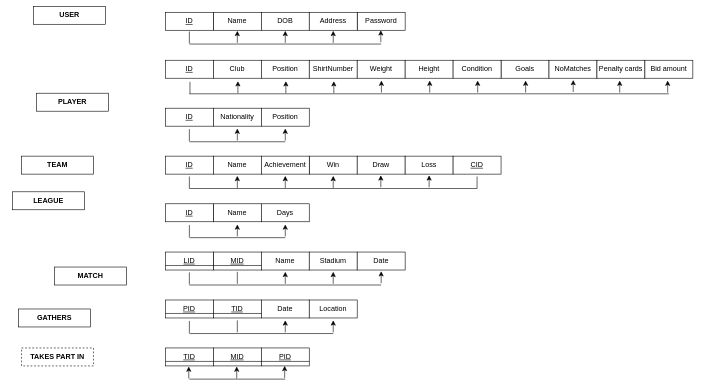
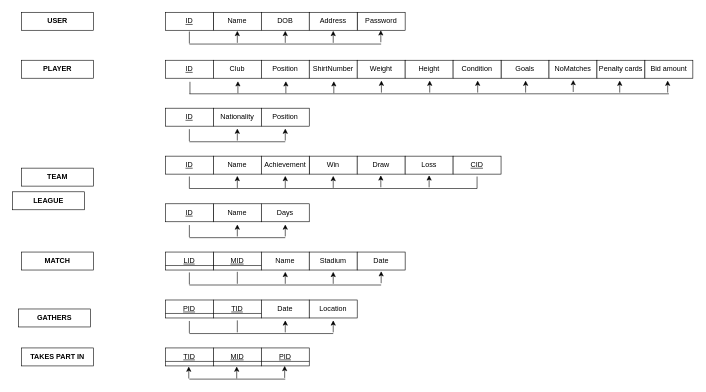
  <mxCell id="0" />
  <mxCell id="1" parent="0" />
  <mxCell id="2" value="ID" style="rounded=0;whiteSpace=wrap;html=1;fontStyle=4" parent="1" vertex="1"><mxGeometry x="275" y="100" width="80" height="30" as="geometry" /></mxCell>
  <mxCell id="3" value="Club" style="rounded=0;whiteSpace=wrap;html=1;" parent="1" vertex="1"><mxGeometry x="355" y="100" width="80" height="30" as="geometry" /></mxCell>
- <mxCell id="4" value="&lt;b&gt;PLAYER&lt;/b&gt;" style="rounded=0;whiteSpace=wrap;html=1;" parent="1" vertex="1"><mxGeometry x="60" y="155" width="120" height="30" as="geometry" /></mxCell>
+ <mxCell id="4" value="&lt;b&gt;PLAYER&lt;/b&gt;" style="rounded=0;whiteSpace=wrap;html=1;" parent="1" vertex="1"><mxGeometry x="35" y="100" width="120" height="30" as="geometry" /></mxCell>
  <mxCell id="5" value="ID" style="rounded=0;whiteSpace=wrap;html=1;fontStyle=4" parent="1" vertex="1"><mxGeometry x="275" y="260" width="80" height="30" as="geometry" /></mxCell>
  <mxCell id="6" value="Name" style="rounded=0;whiteSpace=wrap;html=1;fontStyle=0" parent="1" vertex="1"><mxGeometry x="355" y="260" width="80" height="30" as="geometry" /></mxCell>
  <mxCell id="7" value="MID" style="rounded=0;whiteSpace=wrap;html=1;fontStyle=4" parent="1" vertex="1"><mxGeometry x="355" y="420" width="80" height="30" as="geometry" /></mxCell>
- <mxCell id="8" value="TEAM" style="rounded=0;whiteSpace=wrap;html=1;fontStyle=1" parent="1" vertex="1"><mxGeometry x="35" y="260" width="120" height="30" as="geometry" /></mxCell>
- <mxCell id="9" value="MATCH" style="rounded=0;whiteSpace=wrap;html=1;fontStyle=1" parent="1" vertex="1"><mxGeometry x="90" y="445" width="120" height="30" as="geometry" /></mxCell>
+ <mxCell id="8" value="TEAM" style="rounded=0;whiteSpace=wrap;html=1;fontStyle=1" parent="1" vertex="1"><mxGeometry x="35" y="280" width="120" height="30" as="geometry" /></mxCell>
+ <mxCell id="9" value="MATCH" style="rounded=0;whiteSpace=wrap;html=1;fontStyle=1" parent="1" vertex="1"><mxGeometry x="35" y="420" width="120" height="30" as="geometry" /></mxCell>
  <mxCell id="10" value="Position" style="rounded=0;whiteSpace=wrap;html=1;" parent="1" vertex="1"><mxGeometry x="435" y="100" width="80" height="30" as="geometry" /></mxCell>
  <mxCell id="11" value="&lt;span&gt;ShirtNumber&lt;/span&gt;" style="rounded=0;whiteSpace=wrap;html=1;" parent="1" vertex="1"><mxGeometry x="515" y="100" width="80" height="30" as="geometry" /></mxCell>
  <mxCell id="12" value="Password" style="rounded=0;whiteSpace=wrap;html=1;" parent="1" vertex="1"><mxGeometry x="595" y="20" width="80" height="30" as="geometry" /></mxCell>
- <mxCell id="13" value="USER" style="rounded=0;whiteSpace=wrap;html=1;fontStyle=1" parent="1" vertex="1"><mxGeometry x="55" y="10" width="120" height="30" as="geometry" /></mxCell>
+ <mxCell id="13" value="USER" style="rounded=0;whiteSpace=wrap;html=1;fontStyle=1" parent="1" vertex="1"><mxGeometry x="35" y="20" width="120" height="30" as="geometry" /></mxCell>
  <mxCell id="14" value="Name" style="rounded=0;whiteSpace=wrap;html=1;fontStyle=0" parent="1" vertex="1"><mxGeometry x="355" y="20" width="80" height="30" as="geometry" /></mxCell>
  <mxCell id="15" value="&lt;span&gt;ID&lt;/span&gt;" style="rounded=0;whiteSpace=wrap;html=1;fontStyle=4" parent="1" vertex="1"><mxGeometry x="275" y="20" width="80" height="30" as="geometry" /></mxCell>
  <mxCell id="16" value="DOB" style="rounded=0;whiteSpace=wrap;html=1;" parent="1" vertex="1"><mxGeometry x="435" y="20" width="80" height="30" as="geometry" /></mxCell>
  <mxCell id="17" value="Address" style="rounded=0;whiteSpace=wrap;html=1;" parent="1" vertex="1"><mxGeometry x="515" y="20" width="80" height="30" as="geometry" /></mxCell>
  <mxCell id="18" value="ID" style="rounded=0;whiteSpace=wrap;html=1;fontStyle=4" parent="1" vertex="1"><mxGeometry x="275" y="180" width="80" height="30" as="geometry" /></mxCell>
  <mxCell id="19" value="Nationality" style="rounded=0;whiteSpace=wrap;html=1;" parent="1" vertex="1"><mxGeometry x="355" y="180" width="80" height="30" as="geometry" /></mxCell>
  <mxCell id="20" value="Position" style="rounded=0;whiteSpace=wrap;html=1;" parent="1" vertex="1"><mxGeometry x="435" y="180" width="80" height="30" as="geometry" /></mxCell>
  <mxCell id="21" value="Win" style="rounded=0;whiteSpace=wrap;html=1;" parent="1" vertex="1"><mxGeometry x="515" y="260" width="80" height="30" as="geometry" /></mxCell>
  <mxCell id="22" value="Draw" style="rounded=0;whiteSpace=wrap;html=1;" parent="1" vertex="1"><mxGeometry x="595" y="260" width="80" height="30" as="geometry" /></mxCell>
  <mxCell id="23" value="Achievement" style="rounded=0;whiteSpace=wrap;html=1;" parent="1" vertex="1"><mxGeometry x="435" y="260" width="80" height="30" as="geometry" /></mxCell>
  <mxCell id="24" value="Loss" style="rounded=0;whiteSpace=wrap;html=1;" parent="1" vertex="1"><mxGeometry x="675" y="260" width="80" height="30" as="geometry" /></mxCell>
  <mxCell id="25" value="Name" style="rounded=0;whiteSpace=wrap;html=1;" parent="1" vertex="1"><mxGeometry x="355" y="339.5" width="80" height="30" as="geometry" /></mxCell>
  <mxCell id="26" value="Days" style="rounded=0;whiteSpace=wrap;html=1;" parent="1" vertex="1"><mxGeometry x="435" y="339.5" width="80" height="30" as="geometry" /></mxCell>
  <mxCell id="27" value="LEAGUE" style="rounded=0;whiteSpace=wrap;html=1;fontStyle=1" parent="1" vertex="1"><mxGeometry x="20" y="319.5" width="120" height="30" as="geometry" /></mxCell>
  <mxCell id="28" value="ID" style="rounded=0;whiteSpace=wrap;html=1;fontStyle=4" parent="1" vertex="1"><mxGeometry x="275" y="339.5" width="80" height="30" as="geometry" /></mxCell>
  <mxCell id="29" value="Name" style="rounded=0;whiteSpace=wrap;html=1;" parent="1" vertex="1"><mxGeometry x="435" y="420" width="80" height="30" as="geometry" /></mxCell>
  <mxCell id="30" value="Stadium" style="rounded=0;whiteSpace=wrap;html=1;" parent="1" vertex="1"><mxGeometry x="515" y="420" width="80" height="30" as="geometry" /></mxCell>
  <mxCell id="31" value="Date" style="rounded=0;whiteSpace=wrap;html=1;" parent="1" vertex="1"><mxGeometry x="595" y="420" width="80" height="30" as="geometry" /></mxCell>
  <mxCell id="32" value="Weight" style="rounded=0;whiteSpace=wrap;html=1;" parent="1" vertex="1"><mxGeometry x="595" y="100" width="80" height="30" as="geometry" /></mxCell>
  <mxCell id="33" value="Height" style="rounded=0;whiteSpace=wrap;html=1;" parent="1" vertex="1"><mxGeometry x="675" y="100" width="80" height="30" as="geometry" /></mxCell>
  <mxCell id="34" value="Goals" style="rounded=0;whiteSpace=wrap;html=1;" parent="1" vertex="1"><mxGeometry x="835" y="100" width="80" height="30" as="geometry" /></mxCell>
  <mxCell id="35" value="NoMatches" style="rounded=0;whiteSpace=wrap;html=1;" parent="1" vertex="1"><mxGeometry x="915" y="100" width="80" height="30" as="geometry" /></mxCell>
  <mxCell id="36" value="Condition" style="rounded=0;whiteSpace=wrap;html=1;" parent="1" vertex="1"><mxGeometry x="755" y="100" width="80" height="30" as="geometry" /></mxCell>
  <mxCell id="37" value="Penalty cards" style="rounded=0;whiteSpace=wrap;html=1;" parent="1" vertex="1"><mxGeometry x="995" y="100" width="80" height="30" as="geometry" /></mxCell>
  <mxCell id="38" value="Bid amount" style="rounded=0;whiteSpace=wrap;html=1;" parent="1" vertex="1"><mxGeometry x="1075" y="100" width="80" height="30" as="geometry" /></mxCell>
  <mxCell id="39" value="PID" style="rounded=0;whiteSpace=wrap;html=1;fontStyle=4" parent="1" vertex="1"><mxGeometry x="275" y="500" width="80" height="30" as="geometry" /></mxCell>
  <mxCell id="40" value="GATHERS" style="rounded=0;whiteSpace=wrap;html=1;fontStyle=1" parent="1" vertex="1"><mxGeometry x="30" y="515" width="120" height="30" as="geometry" /></mxCell>
  <mxCell id="41" value="&lt;u&gt;TID&lt;/u&gt;" style="rounded=0;whiteSpace=wrap;html=1;" parent="1" vertex="1"><mxGeometry x="355" y="500" width="80" height="30" as="geometry" /></mxCell>
  <mxCell id="42" value="Date" style="rounded=0;whiteSpace=wrap;html=1;" parent="1" vertex="1"><mxGeometry x="435" y="500" width="80" height="30" as="geometry" /></mxCell>
  <mxCell id="43" value="Location" style="rounded=0;whiteSpace=wrap;html=1;" parent="1" vertex="1"><mxGeometry x="515" y="500" width="80" height="30" as="geometry" /></mxCell>
  <mxCell id="44" value="" style="endArrow=none;html=1;exitX=0;exitY=0.75;exitDx=0;exitDy=0;entryX=1;entryY=0.75;entryDx=0;entryDy=0;" parent="1" source="39" target="41" edge="1"><mxGeometry width="50" height="50" relative="1" as="geometry"><mxPoint x="995" y="360" as="sourcePoint" /><mxPoint x="1045" y="310" as="targetPoint" /></mxGeometry></mxCell>
  <mxCell id="45" value="CID" style="rounded=0;whiteSpace=wrap;html=1;fontStyle=4" parent="1" vertex="1"><mxGeometry x="755" y="260" width="80" height="30" as="geometry" /></mxCell>
  <mxCell id="46" value="LID" style="rounded=0;whiteSpace=wrap;html=1;fontStyle=4" parent="1" vertex="1"><mxGeometry x="275" y="420" width="80" height="30" as="geometry" /></mxCell>
  <mxCell id="47" value="" style="endArrow=none;html=1;exitX=0;exitY=0.75;exitDx=0;exitDy=0;entryX=0;entryY=0.75;entryDx=0;entryDy=0;" parent="1" source="46" target="29" edge="1"><mxGeometry width="50" height="50" relative="1" as="geometry"><mxPoint x="285" y="532.5" as="sourcePoint" /><mxPoint x="445" y="532.5" as="targetPoint" /></mxGeometry></mxCell>
  <mxCell id="48" value="TID" style="rounded=0;whiteSpace=wrap;html=1;fontStyle=4" parent="1" vertex="1"><mxGeometry x="275" y="580" width="80" height="30" as="geometry" /></mxCell>
- <mxCell id="49" value="TAKES PART IN" style="rounded=0;whiteSpace=wrap;html=1;fontStyle=1;dashed=1;" parent="1" vertex="1"><mxGeometry x="35" y="580" width="120" height="30" as="geometry" /></mxCell>
+ <mxCell id="49" value="TAKES PART IN" style="rounded=0;whiteSpace=wrap;html=1;fontStyle=1" parent="1" vertex="1"><mxGeometry x="35" y="580" width="120" height="30" as="geometry" /></mxCell>
  <mxCell id="50" value="&lt;u&gt;MID&lt;/u&gt;" style="rounded=0;whiteSpace=wrap;html=1;" parent="1" vertex="1"><mxGeometry x="355" y="580" width="80" height="30" as="geometry" /></mxCell>
  <mxCell id="51" value="PID" style="rounded=0;whiteSpace=wrap;html=1;fontStyle=4" parent="1" vertex="1"><mxGeometry x="435" y="580" width="80" height="30" as="geometry" /></mxCell>
  <mxCell id="52" value="" style="endArrow=none;html=1;exitX=0;exitY=0.75;exitDx=0;exitDy=0;entryX=1;entryY=0.75;entryDx=0;entryDy=0;" parent="1" edge="1"><mxGeometry width="50" height="50" relative="1" as="geometry"><mxPoint x="275" y="602.5" as="sourcePoint" /><mxPoint x="515" y="602.5" as="targetPoint" /></mxGeometry></mxCell>
  <mxCell id="53" value="" style="endArrow=none;html=1;" parent="1" edge="1"><mxGeometry width="50" height="50" relative="1" as="geometry"><mxPoint x="315" y="73" as="sourcePoint" /><mxPoint x="635" y="73" as="targetPoint" /></mxGeometry></mxCell>
  <mxCell id="54" value="" style="endArrow=none;html=1;" parent="1" edge="1"><mxGeometry width="50" height="50" relative="1" as="geometry"><mxPoint x="315" y="156" as="sourcePoint" /><mxPoint x="1115" y="156" as="targetPoint" /></mxGeometry></mxCell>
  <mxCell id="55" value="" style="endArrow=none;html=1;" parent="1" edge="1"><mxGeometry width="50" height="50" relative="1" as="geometry"><mxPoint x="315" y="236" as="sourcePoint" /><mxPoint x="475" y="236" as="targetPoint" /></mxGeometry></mxCell>
  <mxCell id="56" value="" style="endArrow=none;html=1;" parent="1" edge="1"><mxGeometry width="50" height="50" relative="1" as="geometry"><mxPoint x="315" y="314" as="sourcePoint" /><mxPoint x="795" y="314" as="targetPoint" /></mxGeometry></mxCell>
  <mxCell id="57" value="" style="endArrow=none;html=1;" parent="1" edge="1"><mxGeometry width="50" height="50" relative="1" as="geometry"><mxPoint x="315" y="396" as="sourcePoint" /><mxPoint x="475" y="396" as="targetPoint" /></mxGeometry></mxCell>
  <mxCell id="58" value="" style="endArrow=none;html=1;" parent="1" edge="1"><mxGeometry width="50" height="50" relative="1" as="geometry"><mxPoint x="315" y="475" as="sourcePoint" /><mxPoint x="635" y="475" as="targetPoint" /></mxGeometry></mxCell>
  <mxCell id="59" value="" style="endArrow=none;html=1;" parent="1" edge="1"><mxGeometry width="50" height="50" relative="1" as="geometry"><mxPoint x="315" y="556" as="sourcePoint" /><mxPoint x="555" y="556" as="targetPoint" /></mxGeometry></mxCell>
  <mxCell id="60" value="" style="endArrow=none;html=1;" parent="1" edge="1"><mxGeometry width="50" height="50" relative="1" as="geometry"><mxPoint x="315" y="632" as="sourcePoint" /><mxPoint x="475" y="632" as="targetPoint" /></mxGeometry></mxCell>
  <mxCell id="61" value="" style="endArrow=none;html=1;entryX=0.5;entryY=1;entryDx=0;entryDy=0;" parent="1" edge="1"><mxGeometry width="50" height="50" relative="1" as="geometry"><mxPoint x="315" y="72" as="sourcePoint" /><mxPoint x="315" y="52" as="targetPoint" /></mxGeometry></mxCell>
  <mxCell id="62" value="" style="endArrow=classic;html=1;entryX=0.5;entryY=1;entryDx=0;entryDy=0;" parent="1" edge="1"><mxGeometry width="50" height="50" relative="1" as="geometry"><mxPoint x="395" y="71" as="sourcePoint" /><mxPoint x="395" y="51" as="targetPoint" /></mxGeometry></mxCell>
  <mxCell id="63" value="" style="endArrow=classic;html=1;entryX=0.5;entryY=1;entryDx=0;entryDy=0;" parent="1" edge="1"><mxGeometry width="50" height="50" relative="1" as="geometry"><mxPoint x="475" y="71" as="sourcePoint" /><mxPoint x="475" y="51" as="targetPoint" /></mxGeometry></mxCell>
  <mxCell id="64" value="" style="endArrow=classic;html=1;entryX=0.5;entryY=1;entryDx=0;entryDy=0;" parent="1" edge="1"><mxGeometry width="50" height="50" relative="1" as="geometry"><mxPoint x="555" y="71" as="sourcePoint" /><mxPoint x="555" y="51" as="targetPoint" /></mxGeometry></mxCell>
  <mxCell id="65" value="" style="endArrow=classic;html=1;entryX=0.5;entryY=1;entryDx=0;entryDy=0;" parent="1" edge="1"><mxGeometry width="50" height="50" relative="1" as="geometry"><mxPoint x="634.41" y="70" as="sourcePoint" /><mxPoint x="634.41" y="50" as="targetPoint" /></mxGeometry></mxCell>
  <mxCell id="66" value="" style="endArrow=none;html=1;entryX=0.5;entryY=1;entryDx=0;entryDy=0;" parent="1" edge="1"><mxGeometry width="50" height="50" relative="1" as="geometry"><mxPoint x="316" y="156" as="sourcePoint" /><mxPoint x="316" y="136" as="targetPoint" /></mxGeometry></mxCell>
  <mxCell id="67" value="" style="endArrow=classic;html=1;entryX=0.5;entryY=1;entryDx=0;entryDy=0;" parent="1" edge="1"><mxGeometry width="50" height="50" relative="1" as="geometry"><mxPoint x="396" y="155" as="sourcePoint" /><mxPoint x="396" y="135" as="targetPoint" /></mxGeometry></mxCell>
  <mxCell id="68" value="" style="endArrow=classic;html=1;entryX=0.5;entryY=1;entryDx=0;entryDy=0;" parent="1" edge="1"><mxGeometry width="50" height="50" relative="1" as="geometry"><mxPoint x="476" y="155" as="sourcePoint" /><mxPoint x="476" y="135" as="targetPoint" /></mxGeometry></mxCell>
  <mxCell id="69" value="" style="endArrow=classic;html=1;entryX=0.5;entryY=1;entryDx=0;entryDy=0;" parent="1" edge="1"><mxGeometry width="50" height="50" relative="1" as="geometry"><mxPoint x="556" y="155" as="sourcePoint" /><mxPoint x="556" y="135" as="targetPoint" /></mxGeometry></mxCell>
  <mxCell id="70" value="" style="endArrow=classic;html=1;entryX=0.5;entryY=1;entryDx=0;entryDy=0;" parent="1" edge="1"><mxGeometry width="50" height="50" relative="1" as="geometry"><mxPoint x="635.41" y="154" as="sourcePoint" /><mxPoint x="635.41" y="134" as="targetPoint" /></mxGeometry></mxCell>
  <mxCell id="71" value="" style="endArrow=classic;html=1;entryX=0.5;entryY=1;entryDx=0;entryDy=0;" parent="1" edge="1"><mxGeometry width="50" height="50" relative="1" as="geometry"><mxPoint x="716" y="154" as="sourcePoint" /><mxPoint x="716" y="134" as="targetPoint" /></mxGeometry></mxCell>
  <mxCell id="72" value="" style="endArrow=classic;html=1;entryX=0.5;entryY=1;entryDx=0;entryDy=0;" parent="1" edge="1"><mxGeometry width="50" height="50" relative="1" as="geometry"><mxPoint x="796" y="154" as="sourcePoint" /><mxPoint x="796" y="134" as="targetPoint" /></mxGeometry></mxCell>
  <mxCell id="73" value="" style="endArrow=classic;html=1;entryX=0.5;entryY=1;entryDx=0;entryDy=0;" parent="1" edge="1"><mxGeometry width="50" height="50" relative="1" as="geometry"><mxPoint x="876" y="154" as="sourcePoint" /><mxPoint x="876" y="134" as="targetPoint" /></mxGeometry></mxCell>
  <mxCell id="74" value="" style="endArrow=classic;html=1;entryX=0.5;entryY=1;entryDx=0;entryDy=0;" parent="1" edge="1"><mxGeometry width="50" height="50" relative="1" as="geometry"><mxPoint x="955.41" y="153" as="sourcePoint" /><mxPoint x="955.41" y="133" as="targetPoint" /></mxGeometry></mxCell>
  <mxCell id="75" value="" style="endArrow=classic;html=1;entryX=0.5;entryY=1;entryDx=0;entryDy=0;" parent="1" edge="1"><mxGeometry width="50" height="50" relative="1" as="geometry"><mxPoint x="1033" y="154" as="sourcePoint" /><mxPoint x="1033" y="134" as="targetPoint" /></mxGeometry></mxCell>
  <mxCell id="76" value="" style="endArrow=classic;html=1;entryX=0.5;entryY=1;entryDx=0;entryDy=0;" parent="1" edge="1"><mxGeometry width="50" height="50" relative="1" as="geometry"><mxPoint x="1113" y="154" as="sourcePoint" /><mxPoint x="1113" y="134" as="targetPoint" /></mxGeometry></mxCell>
  <mxCell id="77" value="" style="endArrow=none;html=1;entryX=0.5;entryY=1;entryDx=0;entryDy=0;" parent="1" edge="1"><mxGeometry width="50" height="50" relative="1" as="geometry"><mxPoint x="315" y="235" as="sourcePoint" /><mxPoint x="315" y="215" as="targetPoint" /></mxGeometry></mxCell>
  <mxCell id="78" value="" style="endArrow=classic;html=1;entryX=0.5;entryY=1;entryDx=0;entryDy=0;" parent="1" edge="1"><mxGeometry width="50" height="50" relative="1" as="geometry"><mxPoint x="395" y="234" as="sourcePoint" /><mxPoint x="395" y="214" as="targetPoint" /></mxGeometry></mxCell>
  <mxCell id="79" value="" style="endArrow=classic;html=1;entryX=0.5;entryY=1;entryDx=0;entryDy=0;" parent="1" edge="1"><mxGeometry width="50" height="50" relative="1" as="geometry"><mxPoint x="475" y="234" as="sourcePoint" /><mxPoint x="475" y="214" as="targetPoint" /></mxGeometry></mxCell>
  <mxCell id="80" value="" style="endArrow=none;html=1;entryX=0.5;entryY=1;entryDx=0;entryDy=0;" parent="1" edge="1"><mxGeometry width="50" height="50" relative="1" as="geometry"><mxPoint x="315" y="314" as="sourcePoint" /><mxPoint x="315" y="294" as="targetPoint" /></mxGeometry></mxCell>
  <mxCell id="81" value="" style="endArrow=classic;html=1;entryX=0.5;entryY=1;entryDx=0;entryDy=0;" parent="1" edge="1"><mxGeometry width="50" height="50" relative="1" as="geometry"><mxPoint x="395" y="313" as="sourcePoint" /><mxPoint x="395" y="293" as="targetPoint" /></mxGeometry></mxCell>
  <mxCell id="82" value="" style="endArrow=classic;html=1;entryX=0.5;entryY=1;entryDx=0;entryDy=0;" parent="1" edge="1"><mxGeometry width="50" height="50" relative="1" as="geometry"><mxPoint x="475" y="313" as="sourcePoint" /><mxPoint x="475" y="293" as="targetPoint" /></mxGeometry></mxCell>
  <mxCell id="83" value="" style="endArrow=classic;html=1;entryX=0.5;entryY=1;entryDx=0;entryDy=0;" parent="1" edge="1"><mxGeometry width="50" height="50" relative="1" as="geometry"><mxPoint x="555" y="313" as="sourcePoint" /><mxPoint x="555" y="293" as="targetPoint" /></mxGeometry></mxCell>
  <mxCell id="84" value="" style="endArrow=classic;html=1;entryX=0.5;entryY=1;entryDx=0;entryDy=0;" parent="1" edge="1"><mxGeometry width="50" height="50" relative="1" as="geometry"><mxPoint x="634.41" y="312" as="sourcePoint" /><mxPoint x="634.41" y="292" as="targetPoint" /></mxGeometry></mxCell>
  <mxCell id="85" value="" style="endArrow=classic;html=1;entryX=0.5;entryY=1;entryDx=0;entryDy=0;" parent="1" edge="1"><mxGeometry width="50" height="50" relative="1" as="geometry"><mxPoint x="715" y="312" as="sourcePoint" /><mxPoint x="715" y="292" as="targetPoint" /></mxGeometry></mxCell>
  <mxCell id="86" value="" style="endArrow=none;html=1;entryX=0.5;entryY=1;entryDx=0;entryDy=0;" parent="1" edge="1"><mxGeometry width="50" height="50" relative="1" as="geometry"><mxPoint x="795" y="314" as="sourcePoint" /><mxPoint x="795" y="294" as="targetPoint" /></mxGeometry></mxCell>
  <mxCell id="87" value="" style="endArrow=none;html=1;entryX=0.5;entryY=1;entryDx=0;entryDy=0;" parent="1" edge="1"><mxGeometry width="50" height="50" relative="1" as="geometry"><mxPoint x="315" y="395" as="sourcePoint" /><mxPoint x="315" y="375" as="targetPoint" /></mxGeometry></mxCell>
  <mxCell id="88" value="" style="endArrow=classic;html=1;entryX=0.5;entryY=1;entryDx=0;entryDy=0;" parent="1" edge="1"><mxGeometry width="50" height="50" relative="1" as="geometry"><mxPoint x="395" y="394" as="sourcePoint" /><mxPoint x="395" y="374" as="targetPoint" /></mxGeometry></mxCell>
  <mxCell id="89" value="" style="endArrow=classic;html=1;entryX=0.5;entryY=1;entryDx=0;entryDy=0;" parent="1" edge="1"><mxGeometry width="50" height="50" relative="1" as="geometry"><mxPoint x="475" y="394" as="sourcePoint" /><mxPoint x="475" y="374" as="targetPoint" /></mxGeometry></mxCell>
  <mxCell id="90" value="" style="endArrow=none;html=1;entryX=0.5;entryY=1;entryDx=0;entryDy=0;" parent="1" edge="1"><mxGeometry width="50" height="50" relative="1" as="geometry"><mxPoint x="315" y="474" as="sourcePoint" /><mxPoint x="315" y="454" as="targetPoint" /></mxGeometry></mxCell>
  <mxCell id="91" value="" style="endArrow=classic;html=1;entryX=0.5;entryY=1;entryDx=0;entryDy=0;" parent="1" edge="1"><mxGeometry width="50" height="50" relative="1" as="geometry"><mxPoint x="475" y="473" as="sourcePoint" /><mxPoint x="475" y="453" as="targetPoint" /></mxGeometry></mxCell>
  <mxCell id="92" value="" style="endArrow=classic;html=1;entryX=0.5;entryY=1;entryDx=0;entryDy=0;" parent="1" edge="1"><mxGeometry width="50" height="50" relative="1" as="geometry"><mxPoint x="555" y="473" as="sourcePoint" /><mxPoint x="555" y="453" as="targetPoint" /></mxGeometry></mxCell>
  <mxCell id="93" value="" style="endArrow=classic;html=1;entryX=0.5;entryY=1;entryDx=0;entryDy=0;" parent="1" edge="1"><mxGeometry width="50" height="50" relative="1" as="geometry"><mxPoint x="635" y="472" as="sourcePoint" /><mxPoint x="635" y="452" as="targetPoint" /></mxGeometry></mxCell>
  <mxCell id="94" value="" style="endArrow=none;html=1;entryX=0.5;entryY=1;entryDx=0;entryDy=0;" parent="1" edge="1"><mxGeometry width="50" height="50" relative="1" as="geometry"><mxPoint x="395" y="473" as="sourcePoint" /><mxPoint x="395" y="453" as="targetPoint" /></mxGeometry></mxCell>
  <mxCell id="95" value="" style="endArrow=none;html=1;entryX=0.5;entryY=1;entryDx=0;entryDy=0;" parent="1" edge="1"><mxGeometry width="50" height="50" relative="1" as="geometry"><mxPoint x="315" y="555" as="sourcePoint" /><mxPoint x="315" y="535" as="targetPoint" /></mxGeometry></mxCell>
  <mxCell id="96" value="" style="endArrow=classic;html=1;entryX=0.5;entryY=1;entryDx=0;entryDy=0;" parent="1" edge="1"><mxGeometry width="50" height="50" relative="1" as="geometry"><mxPoint x="475" y="554" as="sourcePoint" /><mxPoint x="475" y="534" as="targetPoint" /></mxGeometry></mxCell>
  <mxCell id="97" value="" style="endArrow=classic;html=1;entryX=0.5;entryY=1;entryDx=0;entryDy=0;" parent="1" edge="1"><mxGeometry width="50" height="50" relative="1" as="geometry"><mxPoint x="555" y="554" as="sourcePoint" /><mxPoint x="555" y="534" as="targetPoint" /></mxGeometry></mxCell>
  <mxCell id="98" value="" style="endArrow=none;html=1;entryX=0.5;entryY=1;entryDx=0;entryDy=0;" parent="1" edge="1"><mxGeometry width="50" height="50" relative="1" as="geometry"><mxPoint x="395" y="554" as="sourcePoint" /><mxPoint x="395" y="534" as="targetPoint" /></mxGeometry></mxCell>
  <mxCell id="99" value="" style="endArrow=classic;html=1;entryX=0.5;entryY=1;entryDx=0;entryDy=0;" parent="1" edge="1"><mxGeometry width="50" height="50" relative="1" as="geometry"><mxPoint x="314" y="631" as="sourcePoint" /><mxPoint x="314" y="611" as="targetPoint" /></mxGeometry></mxCell>
  <mxCell id="100" value="" style="endArrow=classic;html=1;entryX=0.5;entryY=1;entryDx=0;entryDy=0;" parent="1" edge="1"><mxGeometry width="50" height="50" relative="1" as="geometry"><mxPoint x="394" y="631" as="sourcePoint" /><mxPoint x="394" y="611" as="targetPoint" /></mxGeometry></mxCell>
  <mxCell id="101" value="" style="endArrow=classic;html=1;entryX=0.5;entryY=1;entryDx=0;entryDy=0;" parent="1" edge="1"><mxGeometry width="50" height="50" relative="1" as="geometry"><mxPoint x="474" y="630" as="sourcePoint" /><mxPoint x="474" y="610" as="targetPoint" /></mxGeometry></mxCell>
